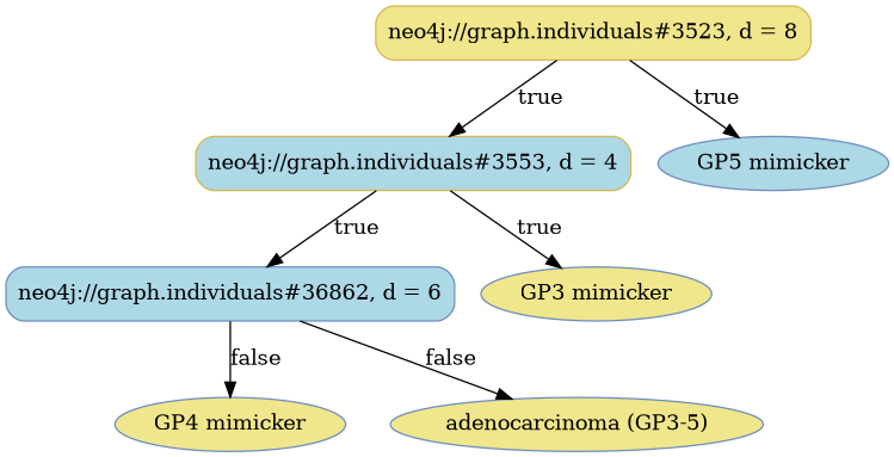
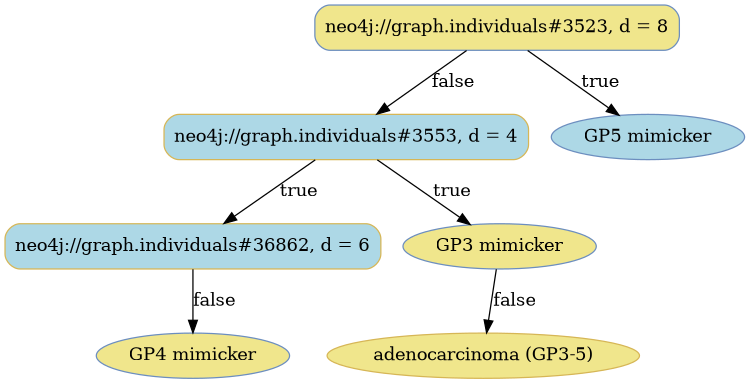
  digraph {
    fontname="Times-Roman"
    node [color="#6C8EBF" fillcolor=khaki fontname="Times-Roman" shape=ellipse style="rounded,filled"]
-   n1 [color="#D6B656" label="neo4j://graph.individuals#3523, d = 8" shape=box]
+   n1 [label="neo4j://graph.individuals#3523, d = 8" shape=box]
    n2 [color="#D6B656" fillcolor=lightblue label="neo4j://graph.individuals#3553, d = 4" shape=box]
    n3 [fillcolor=lightblue label="GP5 mimicker"]
-   n4 [fillcolor=lightblue label="neo4j://graph.individuals#36862, d = 6" shape=box]
+   n4 [color="#D6B656" fillcolor=lightblue label="neo4j://graph.individuals#36862, d = 6" shape=box]
    n5 [label="GP3 mimicker"]
-   n6 [label="adenocarcinoma (GP3-5)"]
+   n6 [color="#D6B656" label="adenocarcinoma (GP3-5)"]
    n7 [label="GP4 mimicker"]
-   n1 -> n2 [label=true]
+   n1 -> n2 [label=false]
    n1 -> n3 [label=true]
    n2 -> n4 [label=true]
    n2 -> n5 [label=true]
-   n4 -> n6 [label=false]
+   n5 -> n6 [label=false]
    n4 -> n7 [label=false]
  }
